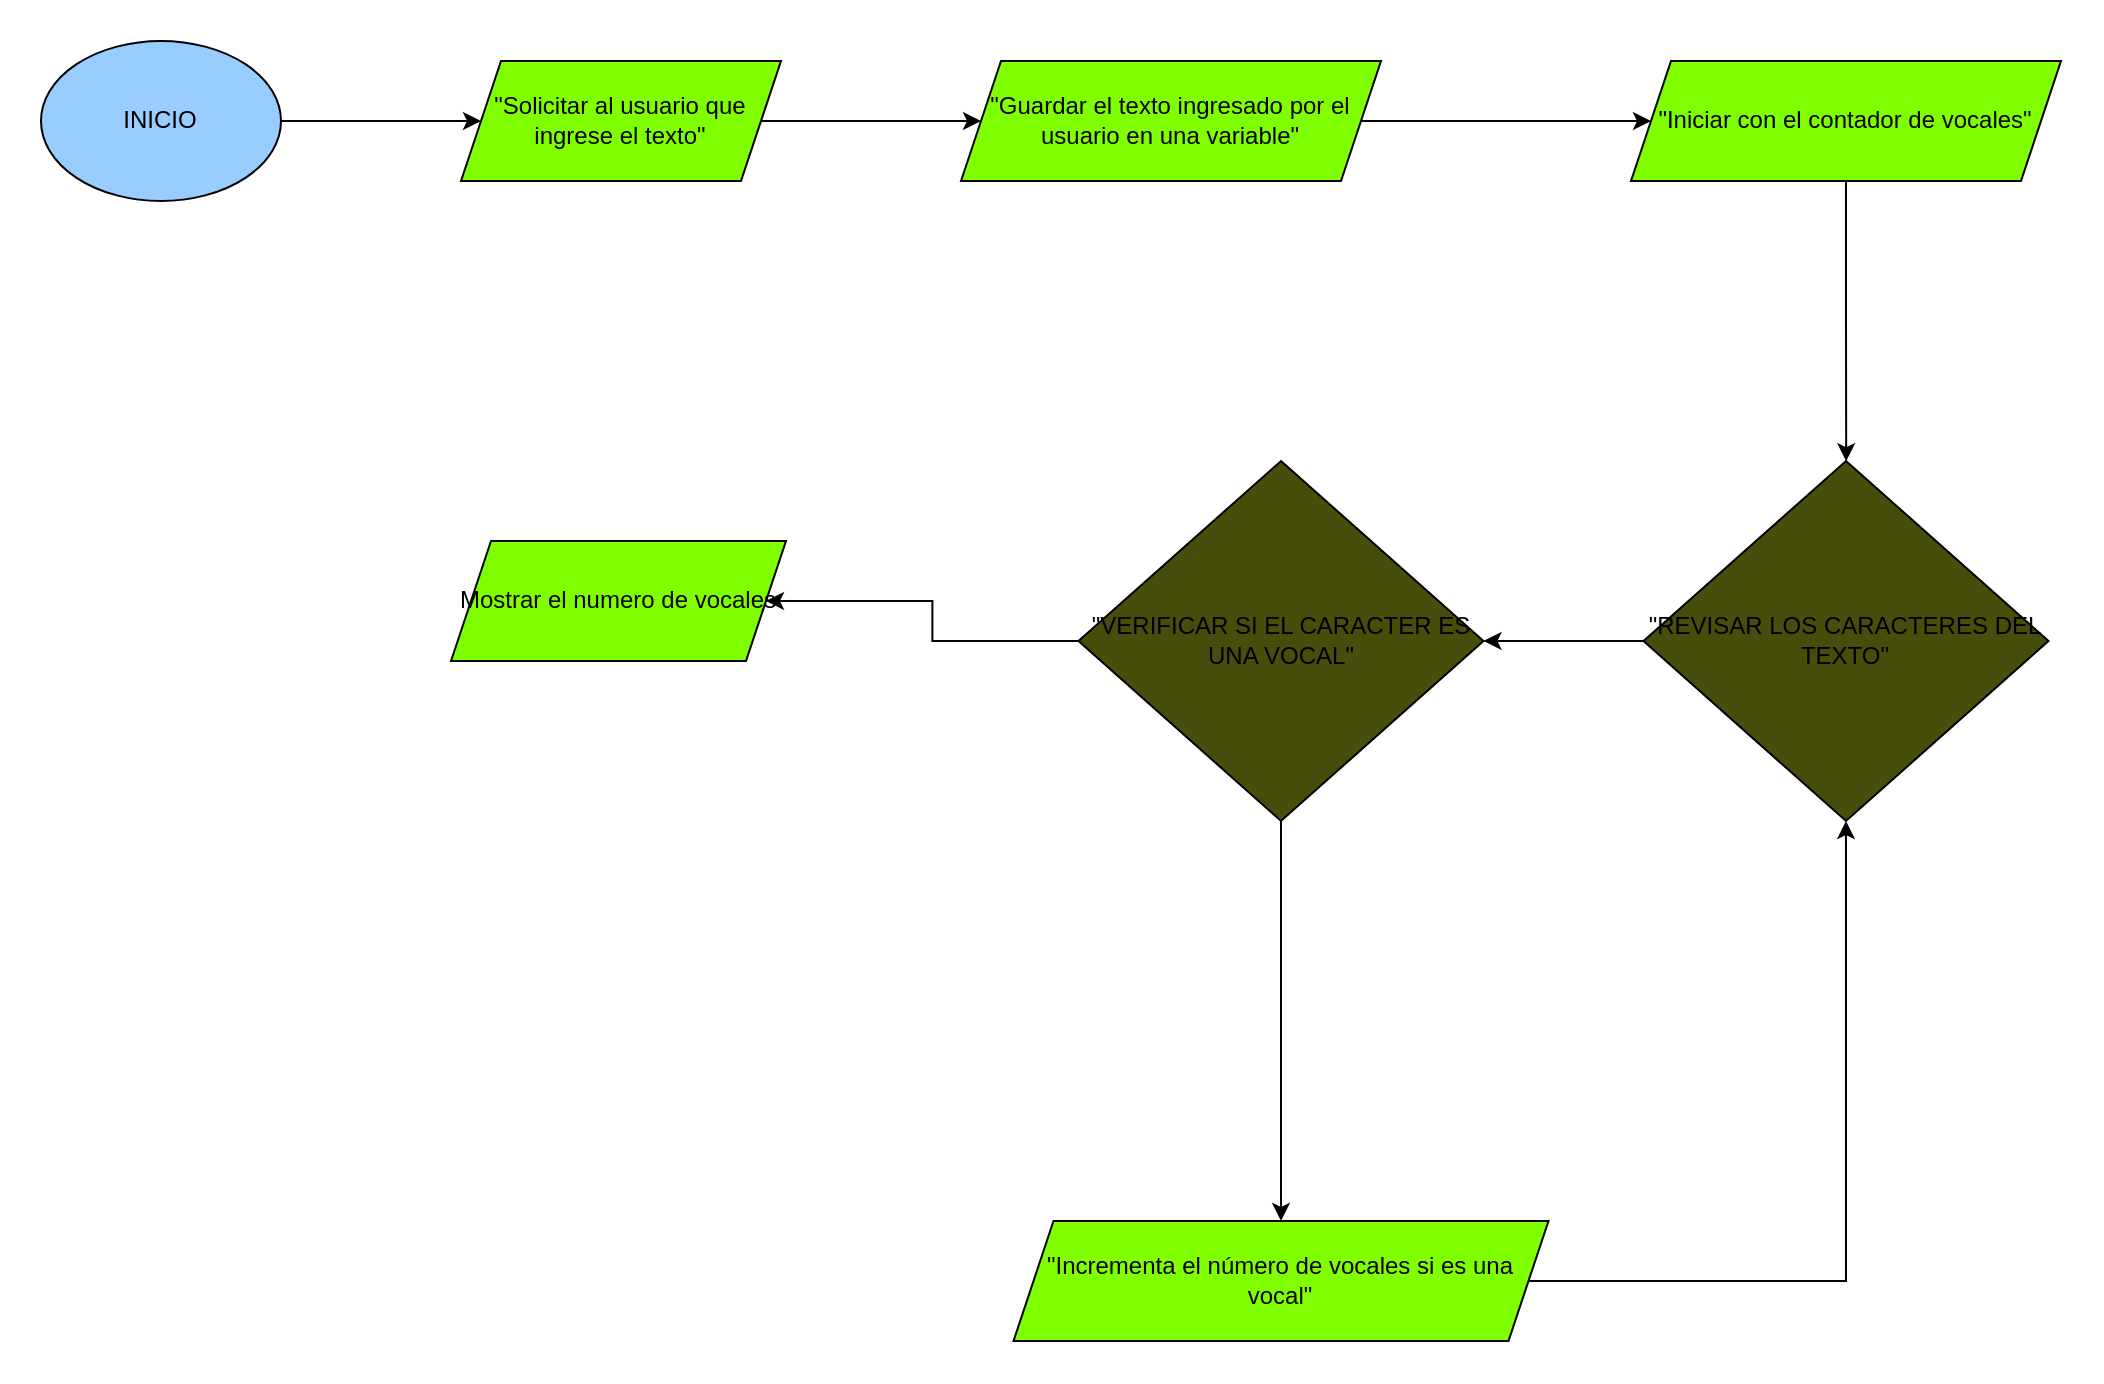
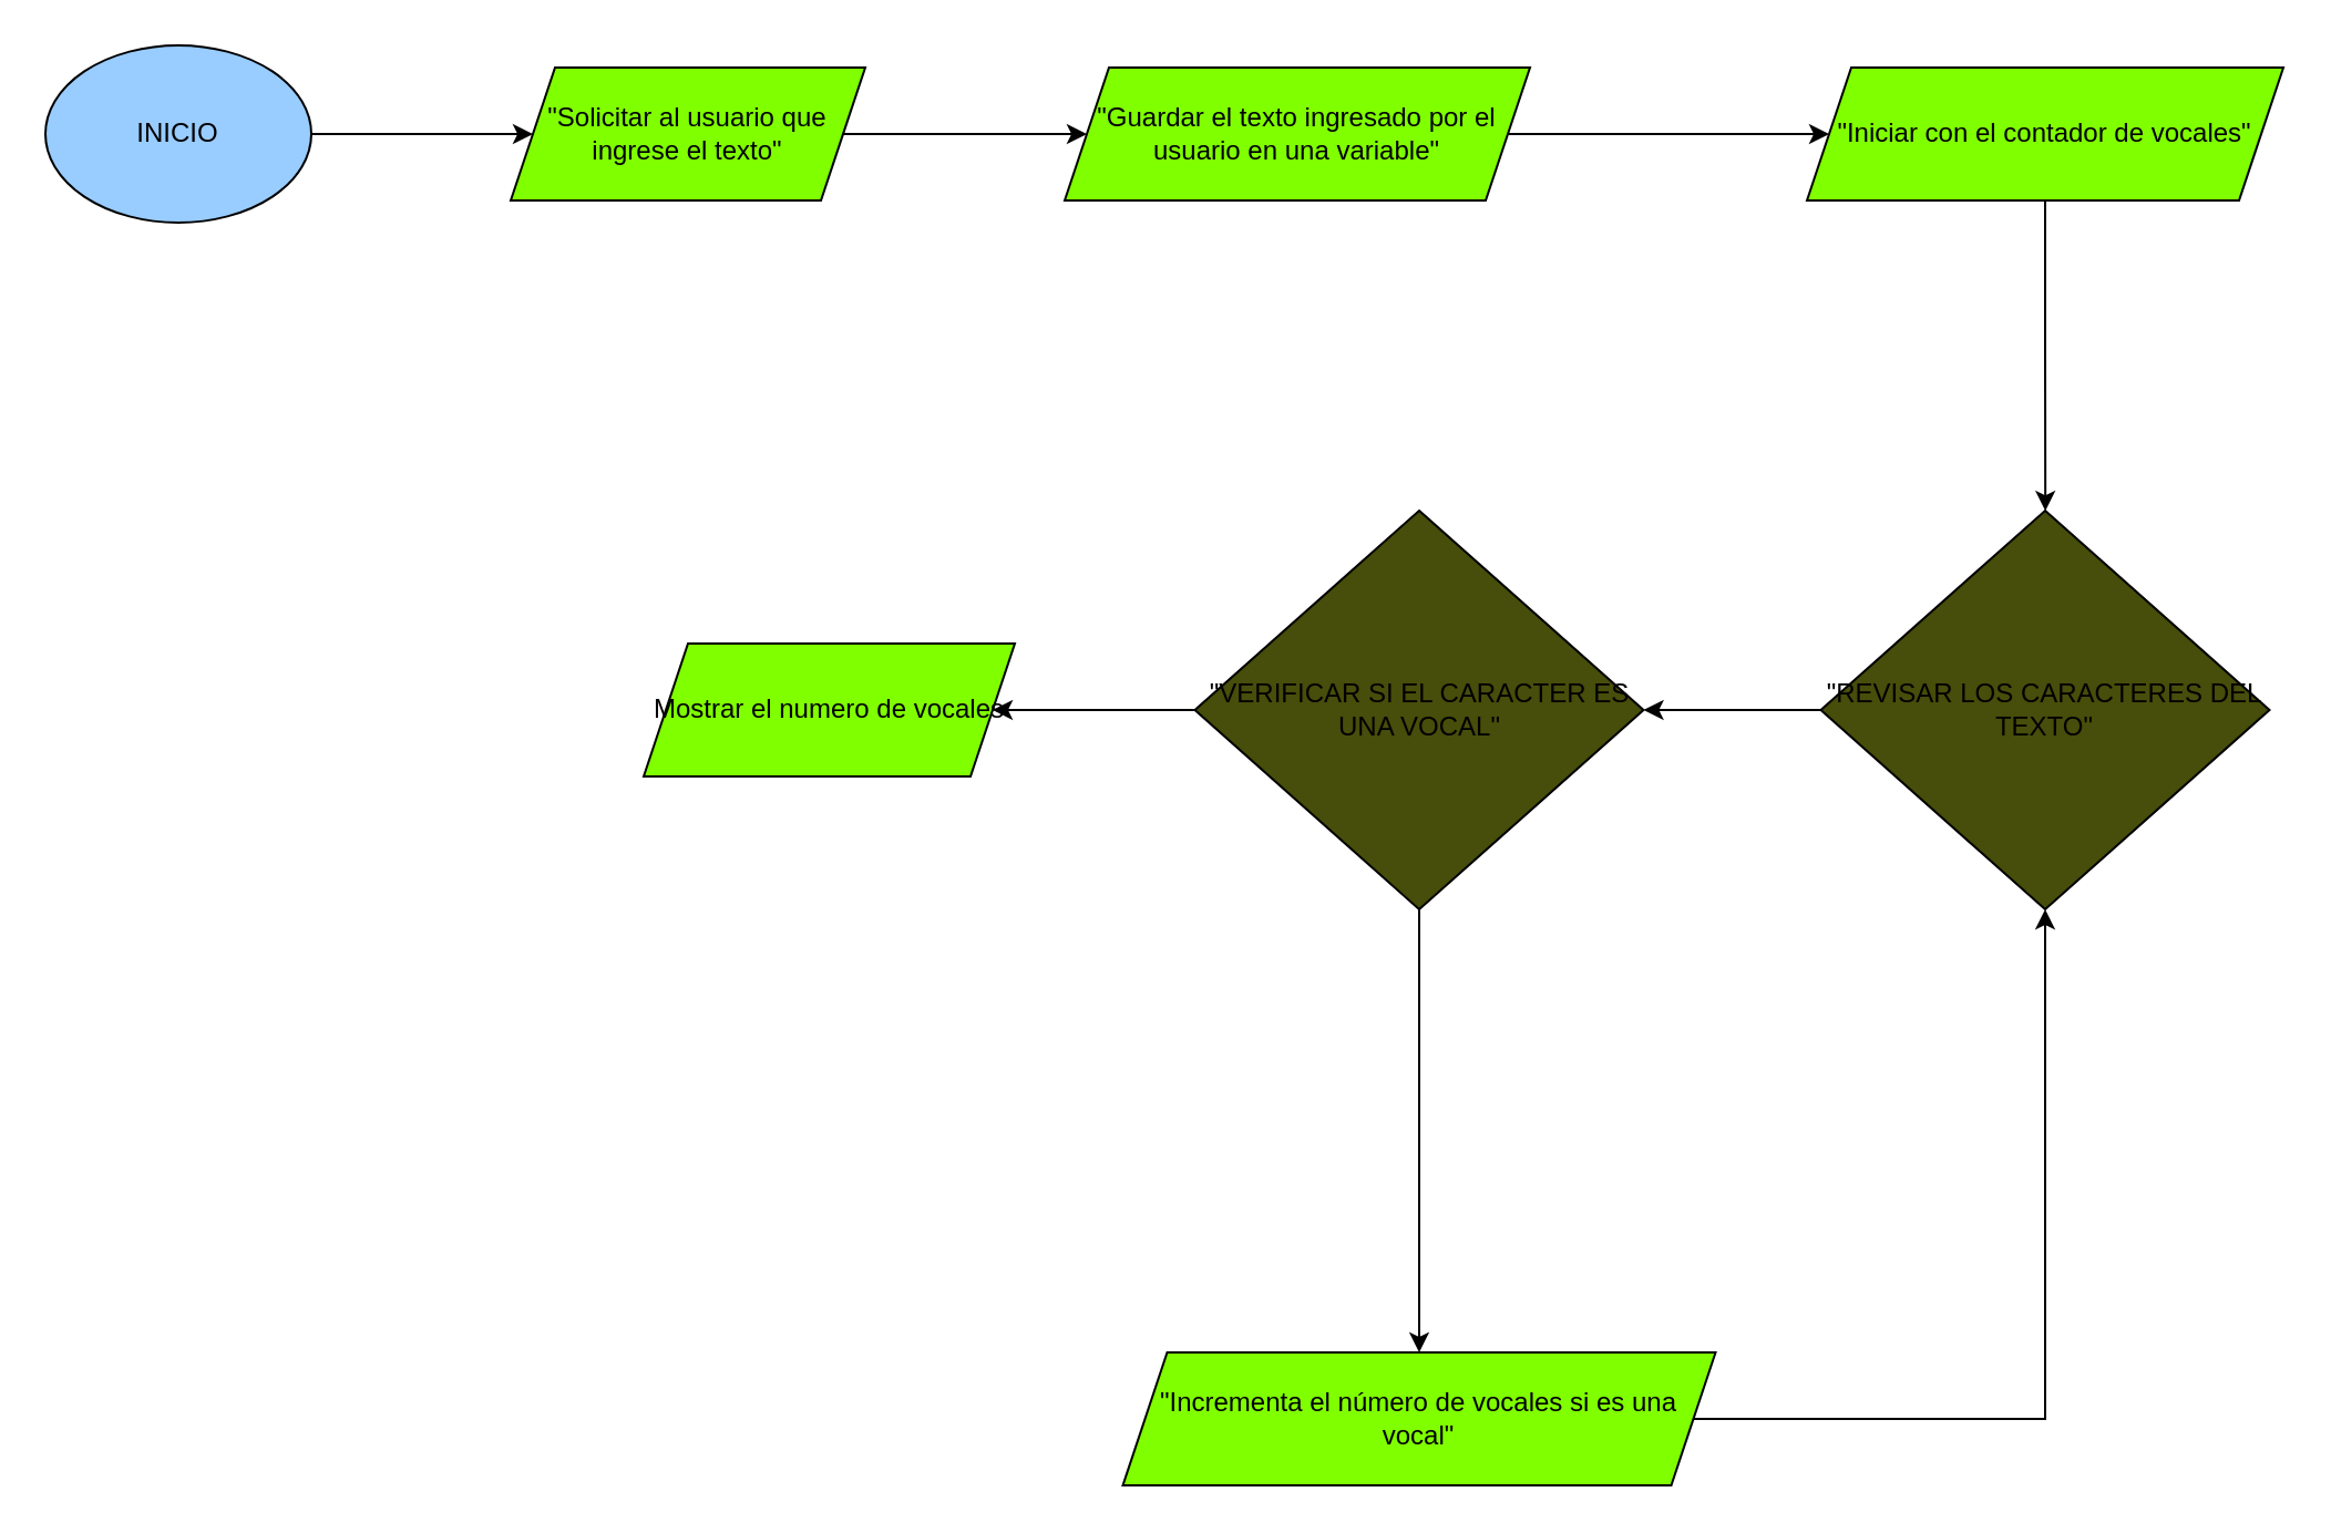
  <mxCell id="0" />
  <mxCell id="1" parent="0" />
  <mxCell id="2" value="" style="edgeStyle=orthogonalEdgeStyle;rounded=0;orthogonalLoop=1;jettySize=auto;html=1;" edge="1" parent="1" source="3" target="5"><mxGeometry relative="1" as="geometry" /></mxCell>
  <mxCell id="3" value="INICIO" style="ellipse;whiteSpace=wrap;html=1;fillColor=#99CCFF;" vertex="1" parent="1"><mxGeometry x="20" y="20" width="120" height="80" as="geometry" /></mxCell>
  <mxCell id="4" value="" style="edgeStyle=orthogonalEdgeStyle;rounded=0;orthogonalLoop=1;jettySize=auto;html=1;" edge="1" parent="1" source="5" target="7"><mxGeometry relative="1" as="geometry" /></mxCell>
  <mxCell id="5" value="&quot;Solicitar al usuario que ingrese el texto&quot;" style="shape=parallelogram;perimeter=parallelogramPerimeter;whiteSpace=wrap;html=1;fixedSize=1;fillColor=#80FF00;" vertex="1" parent="1"><mxGeometry x="230" y="30" width="160" height="60" as="geometry" /></mxCell>
  <mxCell id="6" value="" style="edgeStyle=orthogonalEdgeStyle;rounded=0;orthogonalLoop=1;jettySize=auto;html=1;" edge="1" parent="1" source="7" target="9"><mxGeometry relative="1" as="geometry" /></mxCell>
  <mxCell id="7" value="&quot;Guardar el texto ingresado por el usuario en una variable&quot;" style="shape=parallelogram;perimeter=parallelogramPerimeter;whiteSpace=wrap;html=1;fixedSize=1;fillColor=#80FF00;" vertex="1" parent="1"><mxGeometry x="480" y="30" width="210" height="60" as="geometry" /></mxCell>
  <mxCell id="8" value="" style="edgeStyle=orthogonalEdgeStyle;rounded=0;orthogonalLoop=1;jettySize=auto;html=1;" edge="1" parent="1" source="9" target="11"><mxGeometry relative="1" as="geometry" /></mxCell>
  <mxCell id="9" value="&quot;Iniciar con el contador de vocales&quot;" style="shape=parallelogram;perimeter=parallelogramPerimeter;whiteSpace=wrap;html=1;fixedSize=1;fillColor=#80FF00;" vertex="1" parent="1"><mxGeometry x="815" y="30" width="215" height="60" as="geometry" /></mxCell>
  <mxCell id="10" value="" style="edgeStyle=orthogonalEdgeStyle;rounded=0;orthogonalLoop=1;jettySize=auto;html=1;" edge="1" parent="1" source="11" target="14"><mxGeometry relative="1" as="geometry" /></mxCell>
  <mxCell id="11" value="&quot;REVISAR LOS CARACTERES DEL TEXTO&quot;" style="rhombus;whiteSpace=wrap;html=1;fillColor=#474D0A;" vertex="1" parent="1"><mxGeometry x="821.25" y="230" width="202.5" height="180" as="geometry" /></mxCell>
  <mxCell id="12" value="" style="edgeStyle=orthogonalEdgeStyle;rounded=0;orthogonalLoop=1;jettySize=auto;html=1;" edge="1" parent="1" source="14" target="16"><mxGeometry relative="1" as="geometry" /></mxCell>
  <mxCell id="13" value="" style="edgeStyle=orthogonalEdgeStyle;rounded=0;orthogonalLoop=1;jettySize=auto;html=1;" edge="1" parent="1" source="14" target="17"><mxGeometry relative="1" as="geometry" /></mxCell>
  <mxCell id="14" value="&quot;VERIFICAR SI EL CARACTER ES UNA VOCAL&quot;" style="rhombus;whiteSpace=wrap;html=1;fillColor=#474D0A;" vertex="1" parent="1"><mxGeometry x="538.75" y="230" width="202.5" height="180" as="geometry" /></mxCell>
  <mxCell id="15" value="" style="edgeStyle=orthogonalEdgeStyle;rounded=0;orthogonalLoop=1;jettySize=auto;html=1;entryX=0.5;entryY=1;entryDx=0;entryDy=0;" edge="1" parent="1" source="16" target="11"><mxGeometry relative="1" as="geometry"><mxPoint x="940" y="640" as="targetPoint" /></mxGeometry></mxCell>
  <mxCell id="16" value="&quot;Incrementa el número de vocales si es una vocal&quot;" style="shape=parallelogram;perimeter=parallelogramPerimeter;whiteSpace=wrap;html=1;fixedSize=1;fillColor=#80FF00;" vertex="1" parent="1"><mxGeometry x="506.25" y="610" width="267.5" height="60" as="geometry" /></mxCell>
- <mxCell id="17" value="Mostrar el numero de vocales" style="shape=parallelogram;perimeter=parallelogramPerimeter;whiteSpace=wrap;html=1;fixedSize=1;fillColor=#80FF00;" vertex="1" parent="1"><mxGeometry x="225" y="270" width="167.5" height="60" as="geometry" /></mxCell>
+ <mxCell id="17" value="Mostrar el numero de vocales" style="shape=parallelogram;perimeter=parallelogramPerimeter;whiteSpace=wrap;html=1;fixedSize=1;fillColor=#80FF00;" vertex="1" parent="1"><mxGeometry x="290" y="290" width="167.5" height="60" as="geometry" /></mxCell>
